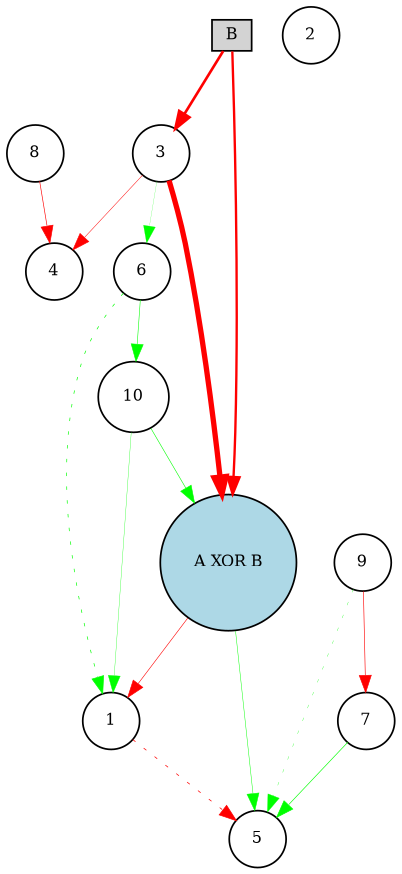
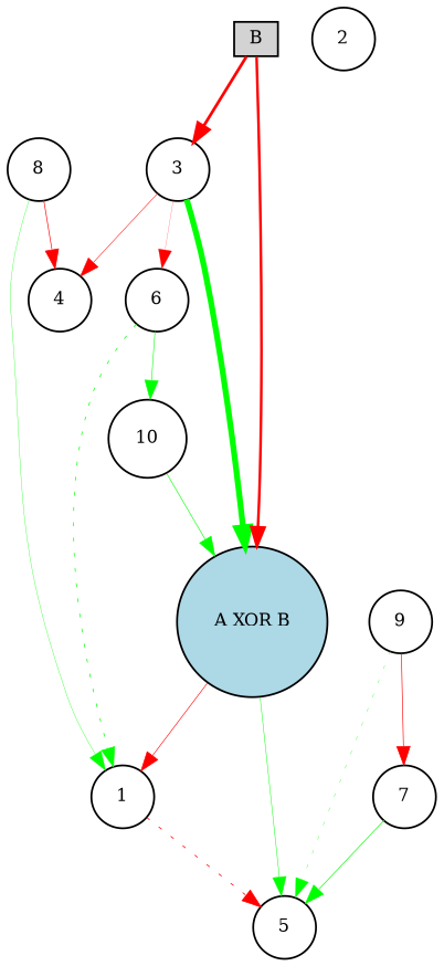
  digraph {
    node [fillcolor=white fontsize=9 shape=circle style=filled]
    edge [color=red style=solid]
    "A XOR B" [fillcolor=lightblue height=0.2 width=0.2]
    5 [height=0.2 width=0.2]
    1 [height=0.2 width=0.2]
    3 [height=0.2 width=0.2]
    4 [height=0.2 width=0.2]
    6 [height=0.2 width=0.2]
    B [fillcolor=lightgray height=0.2 shape=box width=0.2]
    2 [height=0.2 width=0.2]
    10 [height=0.2 width=0.2]
    7 [height=0.2 width=0.2]
    8 [height=0.2 width=0.2]
    9 [height=0.2 width=0.2]
    "A XOR B" -> 5 [color=green penwidth=0.2679431117694656]
    "A XOR B" -> 1 [penwidth=0.34042900297194345]
    1 -> 5 [penwidth=0.4169075845438509 style=dotted]
-   3 -> "A XOR B" [penwidth=3.076000137655716]
+   3 -> "A XOR B" [color=green penwidth=3.076000137655716]
    3 -> 4 [penwidth=0.2800661173450299]
-   3 -> 6 [color=green penwidth=0.10745904209681033]
+   3 -> 6 [penwidth=0.10745904209681033]
    6 -> 1 [color=green penwidth=0.3914113508705699 style=dotted]
    6 -> 10 [color=green penwidth=0.3215864679178125]
    B -> "A XOR B" [penwidth=1.3754806810842222]
    B -> 3 [penwidth=1.5384045713753203]
    10 -> "A XOR B" [color=green penwidth=0.3376952940771255]
-   10 -> 1 [color=green penwidth=0.184918349088398]
+   8 -> 1 [color=green penwidth=0.184918349088398]
    7 -> 5 [color=green penwidth=0.36596897768192926]
    8 -> 4 [penwidth=0.37359818164373115]
    9 -> 5 [color=green penwidth=0.17934448773343886 style=dotted]
    9 -> 7 [penwidth=0.35721632546216]
  }
